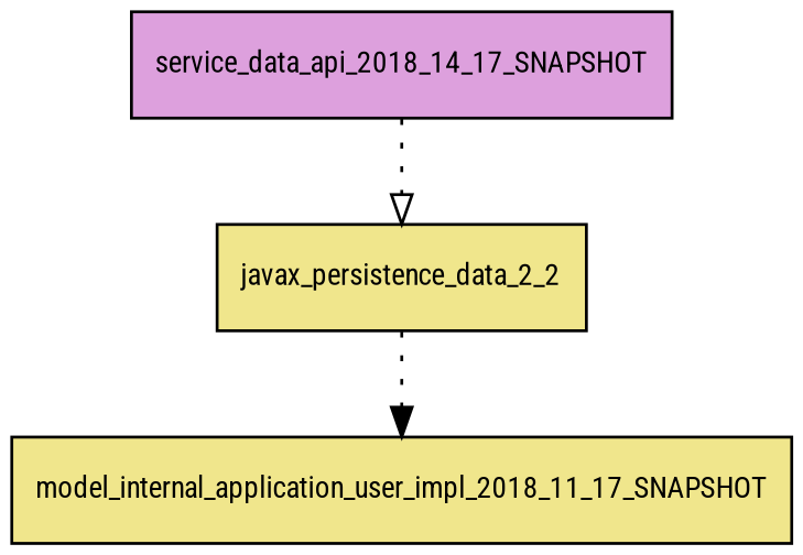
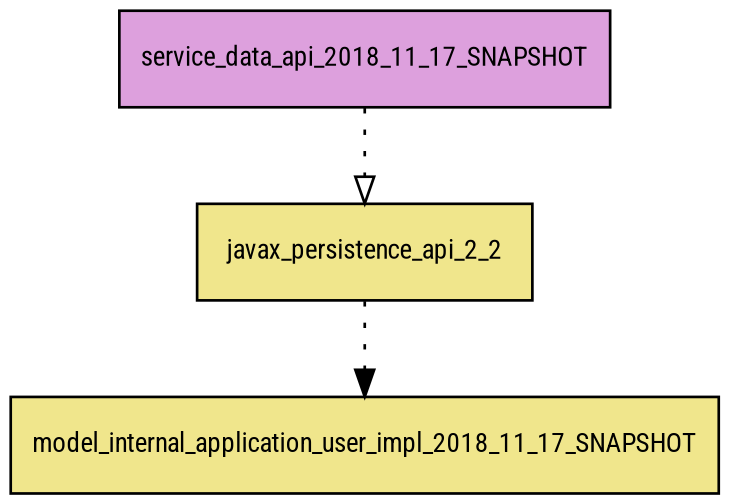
  digraph {
    fontname="Roboto Condensed"
    node [fillcolor=khaki fontname="Roboto Condensed" fontsize=10.0 shape=box style=filled]
    edge [fontname="Roboto Condensed" style=dotted]
-   service_data_api_2018_11_17_SNAPSHOT [fillcolor=plum label=service_data_api_2018_14_17_SNAPSHOT]
-   javax_persistence_api_2_2 [label=javax_persistence_data_2_2]
+   service_data_api_2018_11_17_SNAPSHOT [fillcolor=plum]
+   javax_persistence_api_2_2
    model_internal_application_user_impl_2018_11_17_SNAPSHOT
    service_data_api_2018_11_17_SNAPSHOT -> javax_persistence_api_2_2 [arrowhead=onormal]
    javax_persistence_api_2_2 -> model_internal_application_user_impl_2018_11_17_SNAPSHOT [arrowhead=normal]
  }
